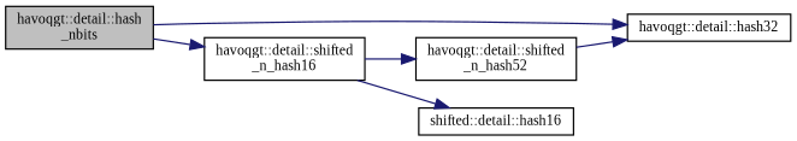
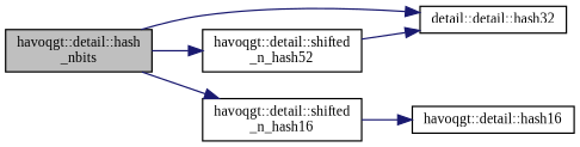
  digraph {
    fontname="Liberation Serif"
    rankdir=LR
    node [color=black fillcolor=white fontname="Liberation Serif" fontsize=10 shape=record style=filled]
    edge [color=midnightblue fontname="Liberation Serif" fontsize=10 labelfontname=Helvetica labelfontsize=10 style=solid]
    n1 [fillcolor=grey75 fontcolor=black height=0.2 label="havoqgt::detail::hash\l_nbits" width=0.4]
-   n2 [height=0.2 label="havoqgt::detail::hash32" width=0.4]
+   n2 [height=0.2 label="detail::detail::hash32" width=0.4]
    n3 [height=0.2 label="havoqgt::detail::shifted\l_n_hash52" width=0.4]
    n4 [height=0.2 label="havoqgt::detail::shifted\l_n_hash16" width=0.4]
-   n5 [height=0.2 label="shifted::detail::hash16" width=0.4]
+   n5 [height=0.2 label="havoqgt::detail::hash16" width=0.4]
    n1 -> n2
-   n4 -> n3
+   n1 -> n3
    n1 -> n4
    n3 -> n2
    n4 -> n5
  }
